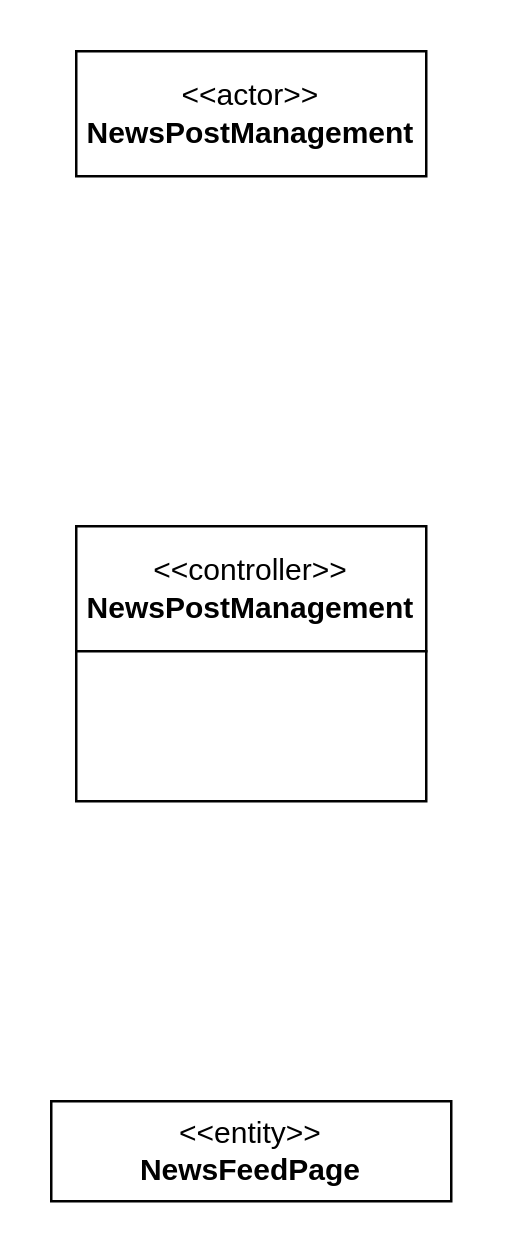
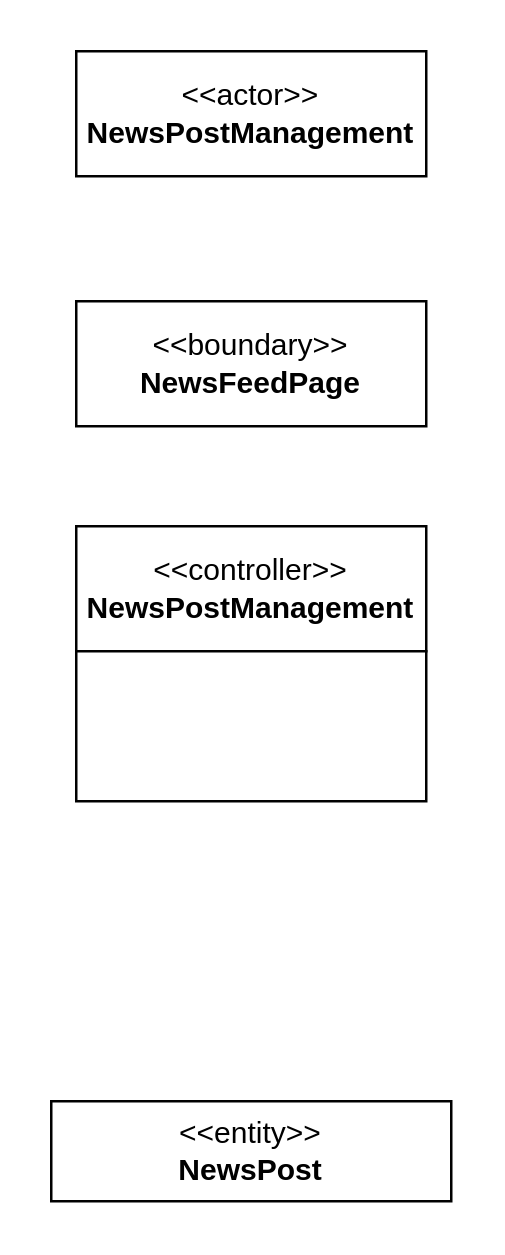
  <mxCell id="0" />
  <mxCell id="1" parent="0" />
  <mxCell id="2" value="&amp;lt;&amp;lt;actor&amp;gt;&amp;gt;&lt;br&gt;&lt;b&gt;NewsPostManagement&lt;/b&gt;" style="rounded=0;whiteSpace=wrap;html=1;" vertex="1" parent="1"><mxGeometry x="30" y="20" width="140" height="50" as="geometry" /></mxCell>
- <mxCell id="4" value="&amp;lt;&amp;lt;entity&amp;gt;&amp;gt;&lt;br&gt;&lt;b&gt;NewsFeedPage&lt;/b&gt;" style="rounded=0;whiteSpace=wrap;html=1;" vertex="1" parent="1"><mxGeometry x="20" y="440" width="160" height="40" as="geometry" /></mxCell>
+ <mxCell id="3" value="&amp;lt;&amp;lt;boundary&amp;gt;&amp;gt;&lt;br&gt;&lt;b&gt;NewsFeedPage&lt;/b&gt;" style="rounded=0;whiteSpace=wrap;html=1;" vertex="1" parent="1"><mxGeometry x="30" y="120" width="140" height="50" as="geometry" /></mxCell>
+ <mxCell id="4" value="&amp;lt;&amp;lt;entity&amp;gt;&amp;gt;&lt;br&gt;&lt;b&gt;NewsPost&lt;/b&gt;" style="rounded=0;whiteSpace=wrap;html=1;" vertex="1" parent="1"><mxGeometry x="20" y="440" width="160" height="40" as="geometry" /></mxCell>
  <mxCell id="5" value="&amp;lt;&amp;lt;controller&amp;gt;&amp;gt;&lt;br&gt;&lt;b&gt;NewsPostManagement&lt;/b&gt;" style="rounded=0;whiteSpace=wrap;html=1;" vertex="1" parent="1"><mxGeometry x="30" y="210" width="140" height="50" as="geometry" /></mxCell>
  <mxCell id="6" value="" style="rounded=0;whiteSpace=wrap;html=1;" vertex="1" parent="1"><mxGeometry x="30" y="260" width="140" height="60" as="geometry" /></mxCell>
